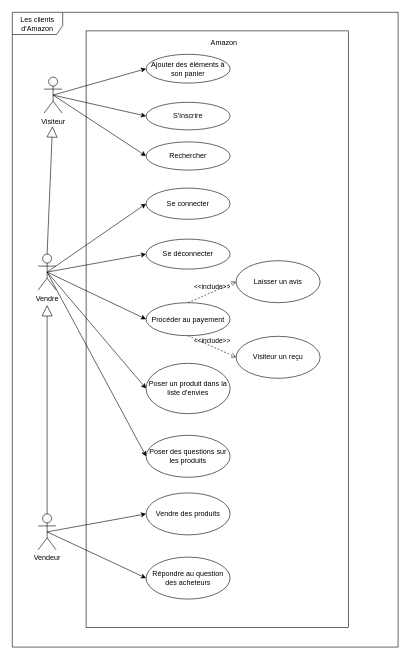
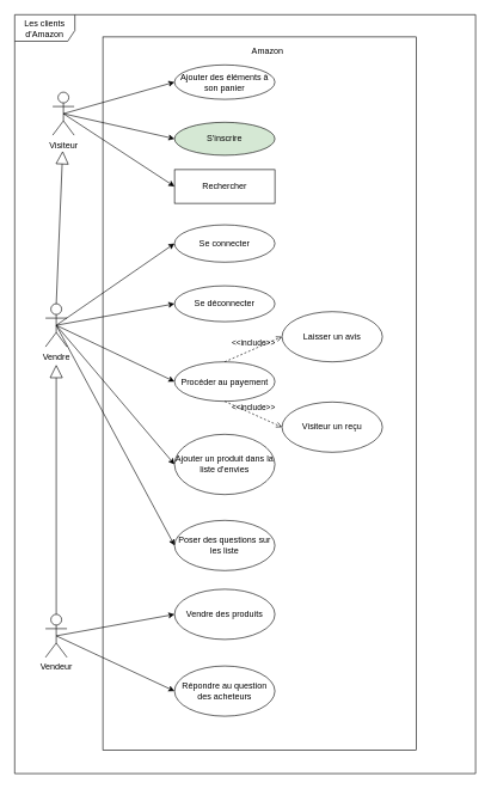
  <mxCell id="0" />
  <mxCell id="1" parent="0" />
  <mxCell id="2" value="Les clients d'Amazon" style="shape=umlFrame;whiteSpace=wrap;html=1;width=84;height=37;" vertex="1" parent="1"><mxGeometry x="20" y="20" width="643" height="1058" as="geometry" /></mxCell>
  <mxCell id="3" value="" style="rounded=0;whiteSpace=wrap;html=1;" vertex="1" parent="1"><mxGeometry x="143" y="51" width="437" height="994" as="geometry" /></mxCell>
  <mxCell id="4" value="Vendre" style="shape=umlActor;verticalLabelPosition=bottom;labelBackgroundColor=#ffffff;verticalAlign=top;html=1;" vertex="1" parent="1"><mxGeometry x="63" y="423" width="30" height="60" as="geometry" /></mxCell>
- <mxCell id="5" value="S'inscrire" style="ellipse;whiteSpace=wrap;html=1;" vertex="1" parent="1"><mxGeometry x="243" y="170" width="140" height="46" as="geometry" /></mxCell>
+ <mxCell id="5" value="S'inscrire" style="ellipse;whiteSpace=wrap;html=1;fillColor=#d5e8d4;" vertex="1" parent="1"><mxGeometry x="243" y="170" width="140" height="46" as="geometry" /></mxCell>
  <mxCell id="6" value="Visiteur" style="shape=umlActor;verticalLabelPosition=bottom;labelBackgroundColor=#ffffff;verticalAlign=top;html=1;" vertex="1" parent="1"><mxGeometry x="73" y="128" width="30" height="60" as="geometry" /></mxCell>
- <mxCell id="7" value="Rechercher" style="ellipse;whiteSpace=wrap;html=1;" vertex="1" parent="1"><mxGeometry x="243" y="236" width="140" height="47" as="geometry" /></mxCell>
+ <mxCell id="7" value="Rechercher" style="whiteSpace=wrap;html=1;rounded=0;" vertex="1" parent="1"><mxGeometry x="243" y="236" width="140" height="47" as="geometry" /></mxCell>
  <mxCell id="8" value="" style="endArrow=classic;html=1;entryX=0;entryY=0.5;entryDx=0;entryDy=0;exitX=0.5;exitY=0.5;exitDx=0;exitDy=0;exitPerimeter=0;" edge="1" parent="1" source="6" target="5"><mxGeometry width="50" height="50" relative="1" as="geometry"><mxPoint x="143" y="228" as="sourcePoint" /><mxPoint x="193" y="178" as="targetPoint" /></mxGeometry></mxCell>
  <mxCell id="9" value="" style="endArrow=classic;html=1;entryX=0;entryY=0.5;entryDx=0;entryDy=0;exitX=0.5;exitY=0.5;exitDx=0;exitDy=0;exitPerimeter=0;" edge="1" parent="1" source="6" target="7"><mxGeometry width="50" height="50" relative="1" as="geometry"><mxPoint x="163" y="258" as="sourcePoint" /><mxPoint x="213" y="208" as="targetPoint" /></mxGeometry></mxCell>
  <mxCell id="10" value="Se connecter" style="ellipse;whiteSpace=wrap;html=1;" vertex="1" parent="1"><mxGeometry x="243" y="313" width="140" height="52" as="geometry" /></mxCell>
  <mxCell id="11" value="" style="endArrow=classic;html=1;entryX=0;entryY=0.5;entryDx=0;entryDy=0;exitX=0.5;exitY=0.5;exitDx=0;exitDy=0;exitPerimeter=0;" edge="1" parent="1" source="4" target="10"><mxGeometry width="50" height="50" relative="1" as="geometry"><mxPoint x="78" y="567" as="sourcePoint" /><mxPoint x="83" y="208" as="targetPoint" /></mxGeometry></mxCell>
  <mxCell id="12" value="Amazon" style="text;html=1;strokeColor=none;fillColor=none;align=center;verticalAlign=middle;whiteSpace=wrap;rounded=0;" vertex="1" parent="1"><mxGeometry x="353" y="61" width="40" height="20" as="geometry" /></mxCell>
  <mxCell id="13" value="Se déconnecter" style="ellipse;whiteSpace=wrap;html=1;" vertex="1" parent="1"><mxGeometry x="243" y="398" width="140" height="50" as="geometry" /></mxCell>
  <mxCell id="14" value="" style="endArrow=classic;html=1;entryX=0;entryY=0.5;entryDx=0;entryDy=0;exitX=0.5;exitY=0.5;exitDx=0;exitDy=0;exitPerimeter=0;" edge="1" parent="1" source="4" target="13"><mxGeometry width="50" height="50" relative="1" as="geometry"><mxPoint x="183" y="478" as="sourcePoint" /><mxPoint x="233" y="428" as="targetPoint" /></mxGeometry></mxCell>
  <mxCell id="15" value="Laisser un avis" style="ellipse;whiteSpace=wrap;html=1;" vertex="1" parent="1"><mxGeometry x="393" y="434" width="140" height="70" as="geometry" /></mxCell>
  <mxCell id="16" value="Ajouter des éléments à son panier" style="ellipse;whiteSpace=wrap;html=1;" vertex="1" parent="1"><mxGeometry x="243" y="90" width="140" height="48" as="geometry" /></mxCell>
  <mxCell id="17" value="" style="endArrow=classic;html=1;entryX=0;entryY=0.5;entryDx=0;entryDy=0;exitX=0.5;exitY=0.5;exitDx=0;exitDy=0;exitPerimeter=0;" edge="1" parent="1" source="6" target="16"><mxGeometry width="50" height="50" relative="1" as="geometry"><mxPoint x="113" y="158" as="sourcePoint" /><mxPoint x="173" y="128" as="targetPoint" /></mxGeometry></mxCell>
  <mxCell id="18" value="Procéder au payement" style="ellipse;whiteSpace=wrap;html=1;" vertex="1" parent="1"><mxGeometry x="243" y="504" width="140" height="55" as="geometry" /></mxCell>
  <mxCell id="19" value="" style="endArrow=classic;html=1;entryX=0;entryY=0.5;entryDx=0;entryDy=0;exitX=0.5;exitY=0.5;exitDx=0;exitDy=0;exitPerimeter=0;" edge="1" parent="1" source="4" target="18"><mxGeometry width="50" height="50" relative="1" as="geometry"><mxPoint x="103" y="368" as="sourcePoint" /><mxPoint x="53" y="428" as="targetPoint" /></mxGeometry></mxCell>
  <mxCell id="20" value="&amp;lt;&amp;lt;include&amp;gt;&amp;gt;" style="edgeStyle=none;html=1;endArrow=open;verticalAlign=bottom;dashed=1;labelBackgroundColor=none;exitX=0.5;exitY=0;exitDx=0;exitDy=0;entryX=0;entryY=0.5;entryDx=0;entryDy=0;" edge="1" parent="1" source="18" target="15"><mxGeometry width="160" relative="1" as="geometry"><mxPoint x="293" y="638" as="sourcePoint" /><mxPoint x="453" y="638" as="targetPoint" /></mxGeometry></mxCell>
  <mxCell id="21" value="Visiteur un reçu" style="ellipse;whiteSpace=wrap;html=1;" vertex="1" parent="1"><mxGeometry x="393" y="560" width="140" height="70" as="geometry" /></mxCell>
  <mxCell id="22" value="&amp;lt;&amp;lt;include&amp;gt;&amp;gt;" style="edgeStyle=none;html=1;endArrow=open;verticalAlign=bottom;dashed=1;labelBackgroundColor=none;entryX=0;entryY=0.5;entryDx=0;entryDy=0;exitX=0.5;exitY=1;exitDx=0;exitDy=0;" edge="1" parent="1" source="18" target="21"><mxGeometry width="160" relative="1" as="geometry"><mxPoint x="263" y="758" as="sourcePoint" /><mxPoint x="423" y="758" as="targetPoint" /></mxGeometry></mxCell>
  <mxCell id="23" value="&lt;br&gt;" style="endArrow=block;endSize=16;endFill=0;html=1;exitX=0.5;exitY=0;exitDx=0;exitDy=0;exitPerimeter=0;" edge="1" parent="1" source="4"><mxGeometry width="160" relative="1" as="geometry"><mxPoint x="79" y="516" as="sourcePoint" /><mxPoint x="87" y="210" as="targetPoint" /></mxGeometry></mxCell>
- <mxCell id="24" value="Poser un produit dans la liste d'envies" style="ellipse;whiteSpace=wrap;html=1;" vertex="1" parent="1"><mxGeometry x="243" y="605" width="140" height="84" as="geometry" /></mxCell>
+ <mxCell id="24" value="Ajouter un produit dans la liste d'envies" style="ellipse;whiteSpace=wrap;html=1;" vertex="1" parent="1"><mxGeometry x="243" y="605" width="140" height="84" as="geometry" /></mxCell>
  <mxCell id="25" value="" style="endArrow=classic;html=1;entryX=0;entryY=0.5;entryDx=0;entryDy=0;exitX=0.5;exitY=0.5;exitDx=0;exitDy=0;exitPerimeter=0;" edge="1" parent="1" source="4" target="24"><mxGeometry width="50" height="50" relative="1" as="geometry"><mxPoint x="83" y="568" as="sourcePoint" /><mxPoint x="153" y="608" as="targetPoint" /></mxGeometry></mxCell>
  <mxCell id="26" value="" style="endArrow=block;endSize=16;endFill=0;html=1;" edge="1" parent="1" source="33"><mxGeometry width="160" relative="1" as="geometry"><mxPoint x="78" y="998" as="sourcePoint" /><mxPoint x="78" y="508" as="targetPoint" /></mxGeometry></mxCell>
  <mxCell id="27" value="Vendre des produits" style="ellipse;whiteSpace=wrap;html=1;" vertex="1" parent="1"><mxGeometry x="243" y="821" width="140" height="70" as="geometry" /></mxCell>
  <mxCell id="28" value="Répondre au question des acheteurs" style="ellipse;whiteSpace=wrap;html=1;" vertex="1" parent="1"><mxGeometry x="243" y="928" width="140" height="70" as="geometry" /></mxCell>
- <mxCell id="29" value="Poser des questions sur les produits" style="ellipse;whiteSpace=wrap;html=1;" vertex="1" parent="1"><mxGeometry x="243" y="725" width="140" height="70" as="geometry" /></mxCell>
+ <mxCell id="29" value="Poser des questions sur les liste" style="ellipse;whiteSpace=wrap;html=1;" vertex="1" parent="1"><mxGeometry x="243" y="725" width="140" height="70" as="geometry" /></mxCell>
  <mxCell id="30" value="" style="endArrow=classic;html=1;entryX=0;entryY=0.5;entryDx=0;entryDy=0;exitX=0.5;exitY=0.5;exitDx=0;exitDy=0;exitPerimeter=0;" edge="1" parent="1" source="4" target="29"><mxGeometry width="50" height="50" relative="1" as="geometry"><mxPoint x="79" y="572" as="sourcePoint" /><mxPoint x="76" y="647" as="targetPoint" /></mxGeometry></mxCell>
  <mxCell id="31" value="" style="endArrow=classic;html=1;entryX=0;entryY=0.5;entryDx=0;entryDy=0;exitX=0.5;exitY=0.5;exitDx=0;exitDy=0;exitPerimeter=0;" edge="1" parent="1" source="33" target="27"><mxGeometry width="50" height="50" relative="1" as="geometry"><mxPoint x="96" y="1081" as="sourcePoint" /><mxPoint x="146" y="1031" as="targetPoint" /></mxGeometry></mxCell>
  <mxCell id="32" value="" style="endArrow=classic;html=1;entryX=0;entryY=0.5;entryDx=0;entryDy=0;exitX=0.5;exitY=0.5;exitDx=0;exitDy=0;exitPerimeter=0;" edge="1" parent="1" source="33" target="28"><mxGeometry width="50" height="50" relative="1" as="geometry"><mxPoint x="-61" y="1095" as="sourcePoint" /><mxPoint x="-11" y="1045" as="targetPoint" /></mxGeometry></mxCell>
  <mxCell id="33" value="Vendeur" style="shape=umlActor;verticalLabelPosition=bottom;labelBackgroundColor=#ffffff;verticalAlign=top;html=1;" vertex="1" parent="1"><mxGeometry x="63" y="856" width="30" height="60" as="geometry" /></mxCell>
